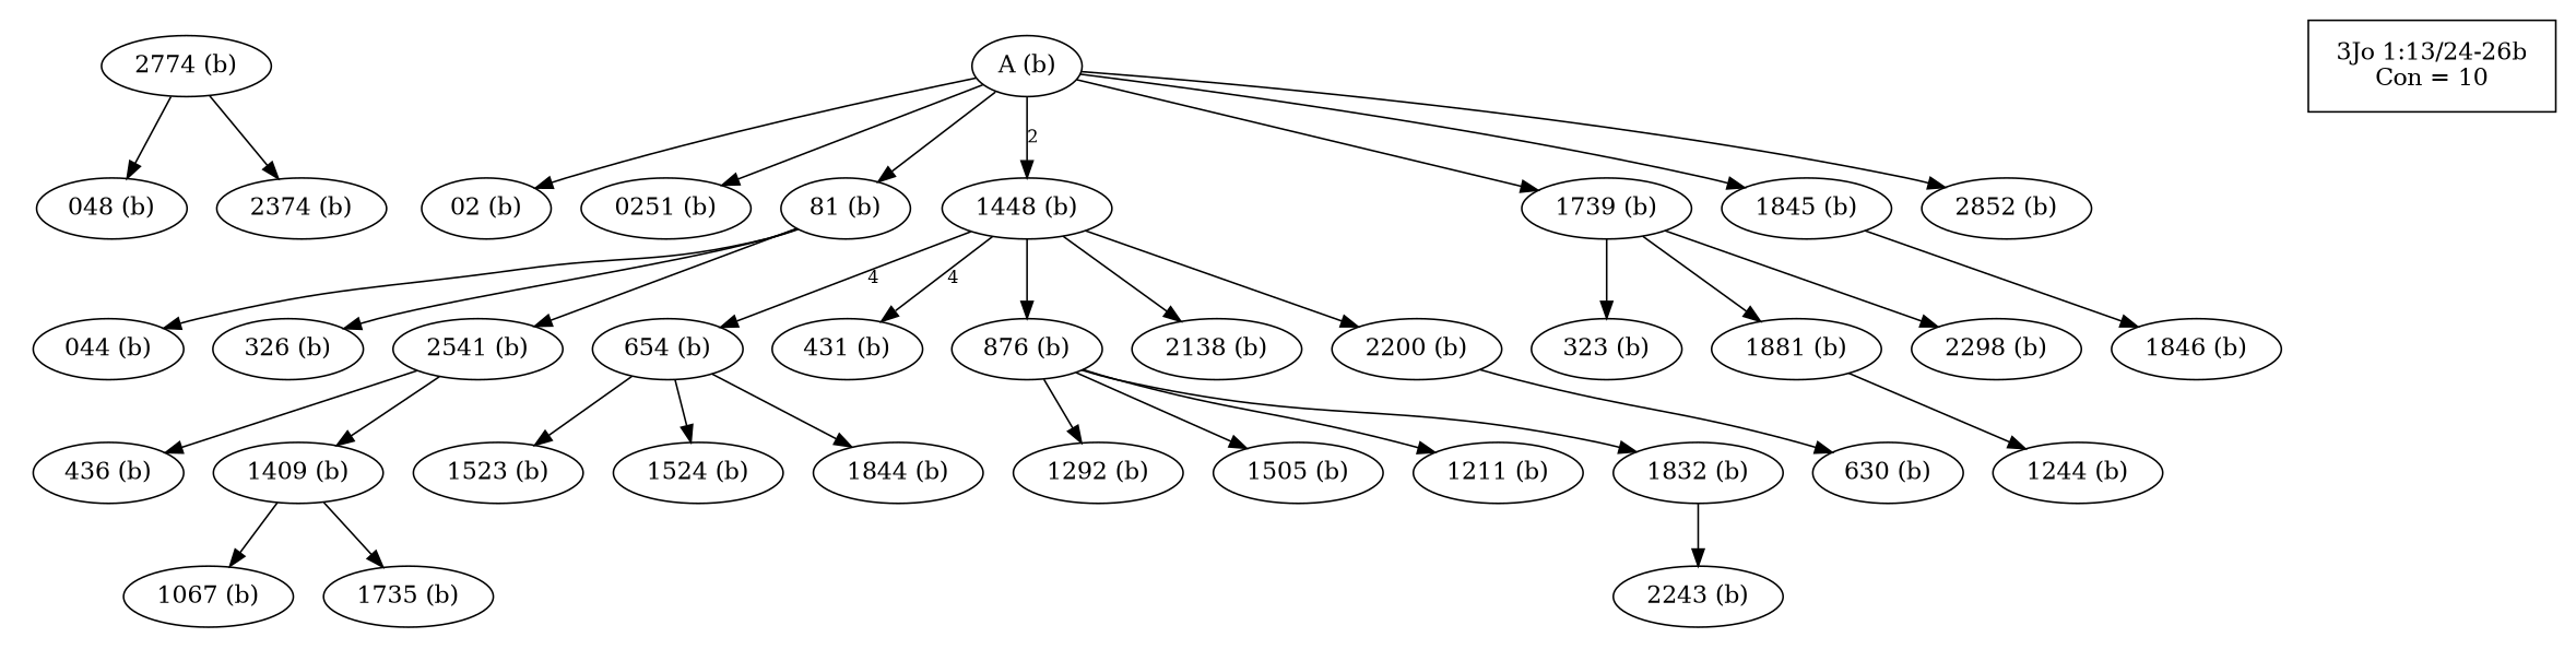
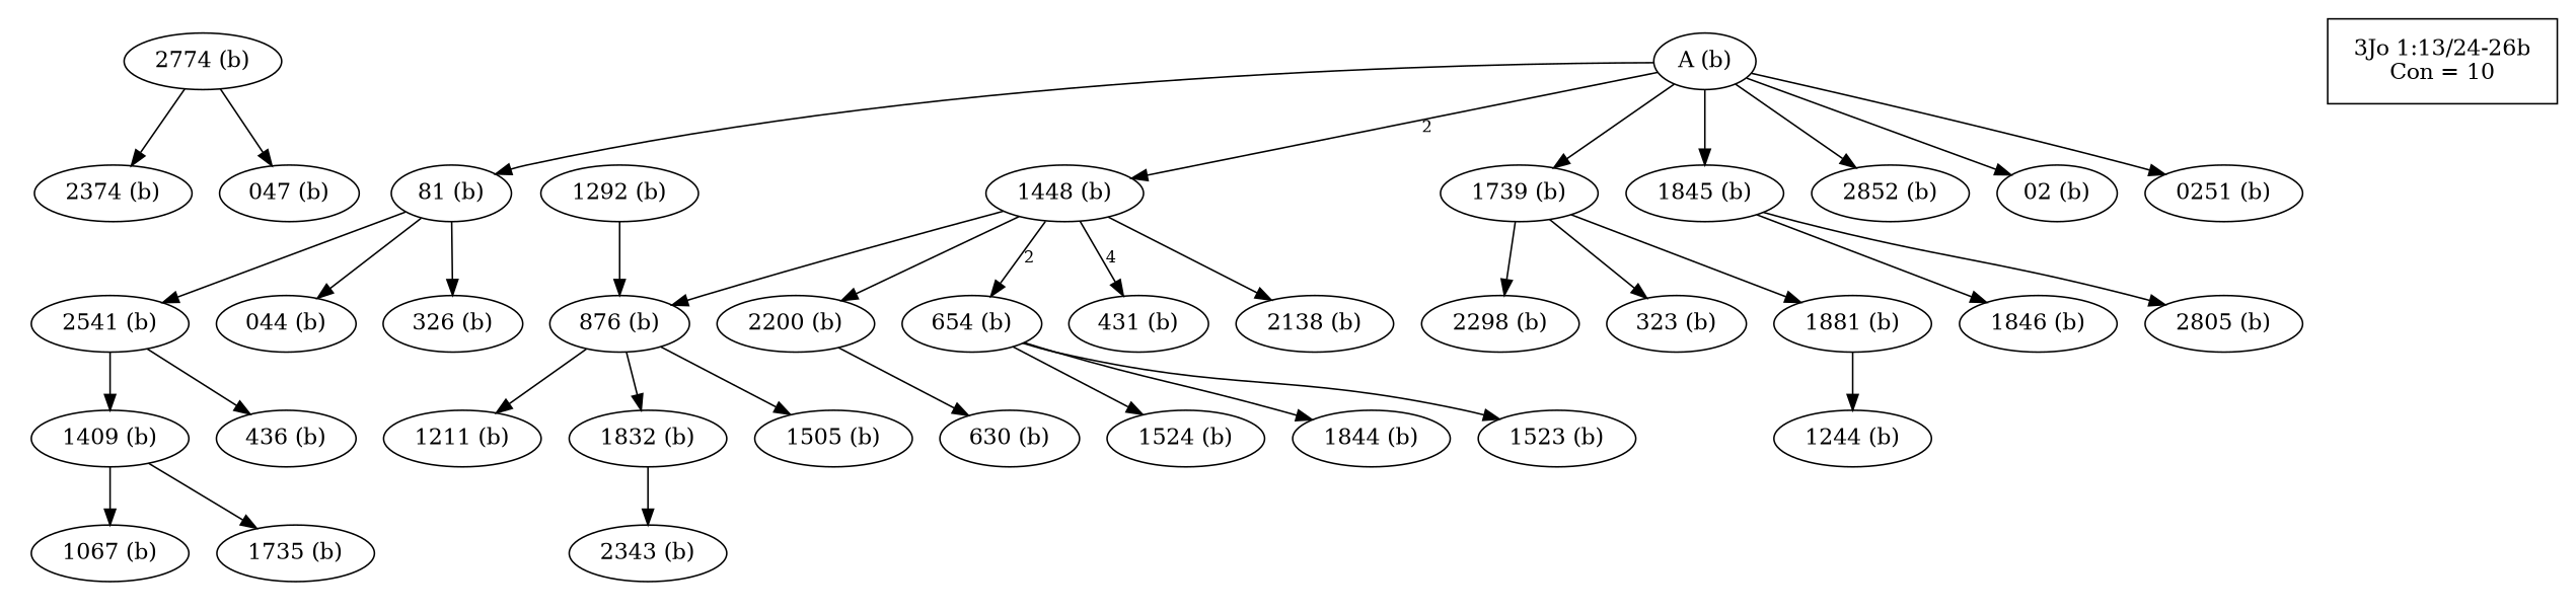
  digraph {
    node [shape=ellipse]
    edge [color=black]
    n1 [label="A (b)"]
    n2 [label="02 (b)"]
    n3 [label="044 (b)"]
    n4 [label="0251 (b)"]
    n5 [label="81 (b)"]
    n6 [label="326 (b)"]
    n7 [label="1448 (b)"]
    n8 [label="1739 (b)"]
    n9 [label="1845 (b)"]
    n10 [label="2852 (b)"]
    n11 [label="2541 (b)"]
-   n12 [label="048 (b)"]
+   n12 [label="047 (b)"]
    n13 [label="654 (b)"]
    n14 [label="1523 (b)"]
    n15 [label="1524 (b)"]
    n16 [label="1844 (b)"]
    n17 [label="323 (b)"]
    n18 [label="431 (b)"]
    n19 [label="436 (b)"]
    n20 [label="630 (b)"]
    n21 [label="876 (b)"]
    n22 [label="1292 (b)"]
    n23 [label="1505 (b)"]
    n24 [label="1211 (b)"]
    n25 [label="1832 (b)"]
    n26 [label="1067 (b)"]
    n27 [label="1244 (b)"]
    n28 [label="1409 (b)"]
    n29 [label="1735 (b)"]
    n30 [label="2138 (b)"]
    n31 [label="2200 (b)"]
    n32 [label="1881 (b)"]
    n33 [label="2298 (b)"]
-   n34 [label="2243 (b)"]
+   n34 [label="2343 (b)"]
    n35 [label="1846 (b)"]
    n36 [label="2774 (b)"]
+   n37 [label="2805 (b)"]
    n38 [label="2374 (b)"]
    n39 [label="3Jo 1:13/24-26b\nCon = 10" shape=plaintext]
    subgraph cluster_1 {
      style=invis
      n1
      n2
      n3
      n4
      n5
      n6
      n7
      n8
      n9
      n10
      n11
      n12
      n13
      n14
      n15
      n16
      n17
      n18
      n19
      n20
      n21
      n22
      n23
      n24
      n25
      n26
      n27
      n28
      n29
      n30
      n31
      n32
      n33
      n34
      n35
      n36
+     n37
      n38
    }
    subgraph cluster_2 {
      n39
    }
    n1 -> n2
    n1 -> n4
    n1 -> n5
    n1 -> n7 [fontsize=10 label=2]
    n1 -> n8
    n1 -> n9
    n1 -> n10
    n5 -> n3
    n5 -> n6
    n5 -> n11
-   n7 -> n13 [fontsize=10 label=4]
+   n7 -> n13 [fontsize=10 label=2]
    n7 -> n18 [fontsize=10 label=4]
    n7 -> n21
    n7 -> n30
    n7 -> n31
    n8 -> n17
    n8 -> n32
    n8 -> n33
    n9 -> n35
+   n9 -> n37
    n11 -> n19
    n11 -> n28
    n13 -> n14
    n13 -> n15
    n13 -> n16
-   n21 -> n22
+   n22 -> n21
    n21 -> n23
    n21 -> n24
    n21 -> n25
    n25 -> n34
    n28 -> n26
    n28 -> n29
    n31 -> n20
    n32 -> n27
    n36 -> n12
    n36 -> n38
  }
